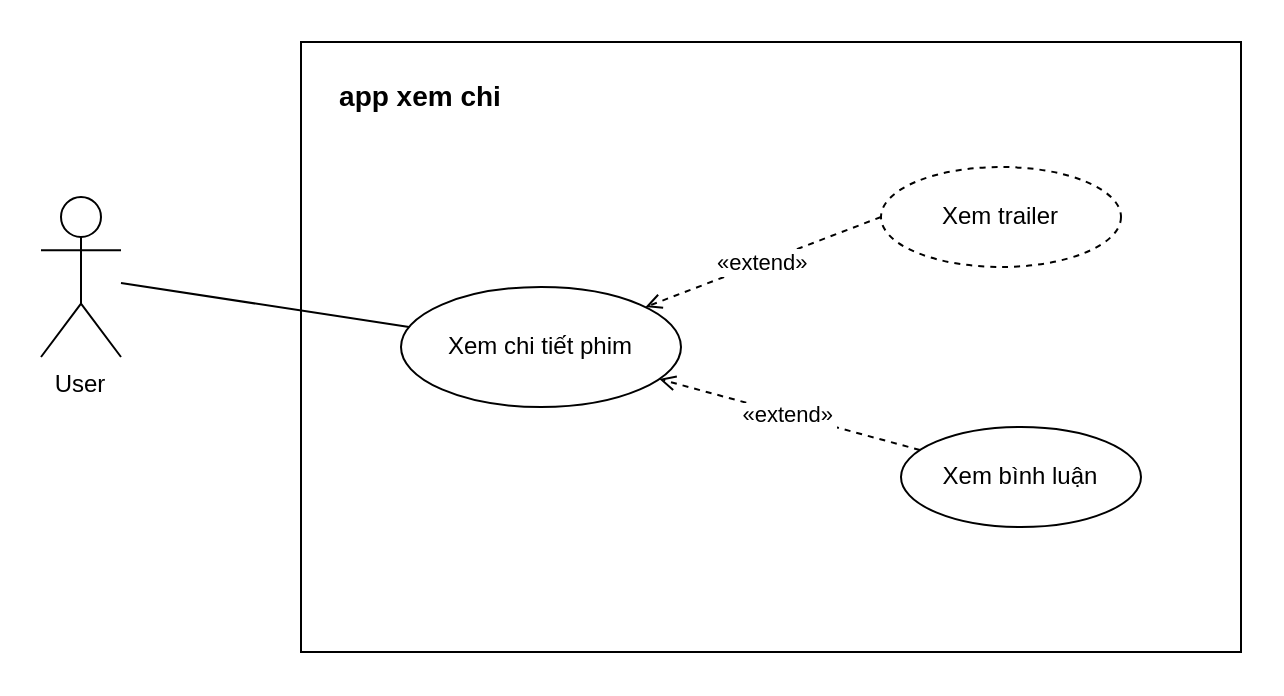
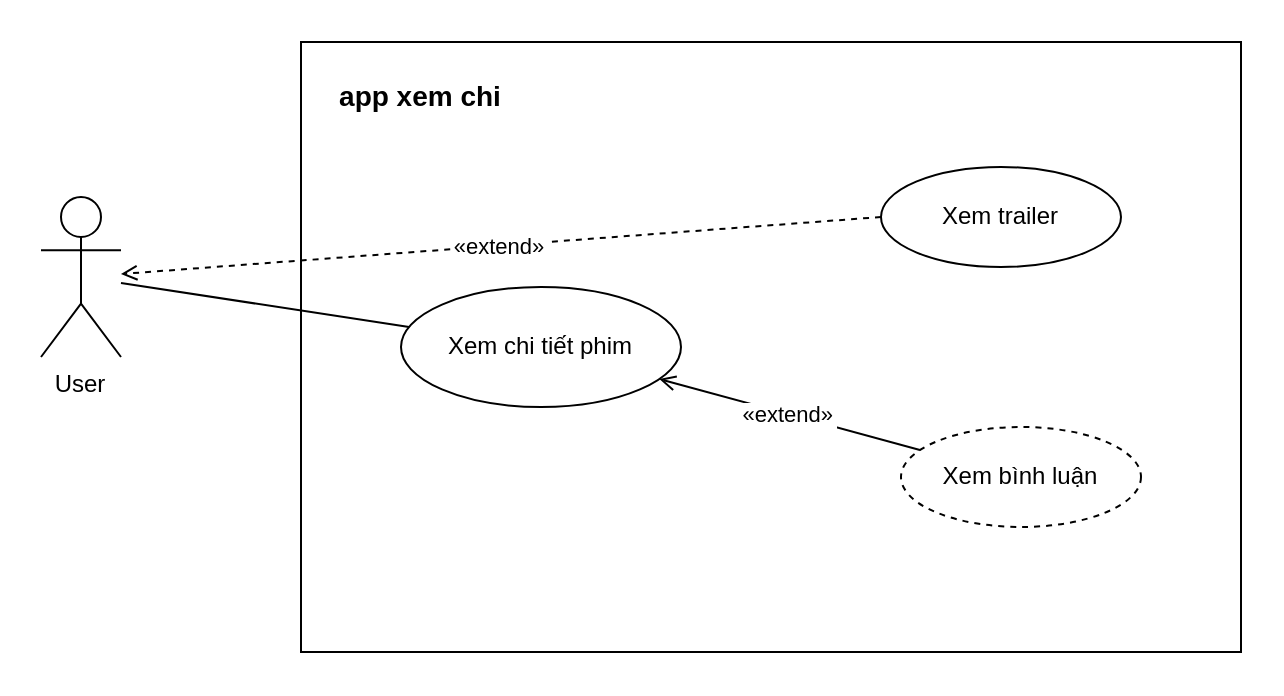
  <mxCell id="0" />
  <mxCell id="1" parent="0" />
  <mxCell id="2" value="" style="rounded=0;whiteSpace=wrap;html=1;glass=0;shadow=0;fillColor=default;direction=west;" parent="1" vertex="1"><mxGeometry x="150" y="20.5" width="470" height="305" as="geometry" /></mxCell>
  <mxCell id="3" value="User" style="shape=umlActor;verticalLabelPosition=bottom;verticalAlign=top;" parent="1" vertex="1"><mxGeometry x="20" y="98" width="40" height="80" as="geometry" /></mxCell>
  <mxCell id="4" value="Xem chi tiết phim" style="ellipse;whiteSpace=wrap;html=1;" parent="1" vertex="1"><mxGeometry x="200" y="143" width="140" height="60" as="geometry" /></mxCell>
- <mxCell id="5" value="Xem trailer" style="ellipse;whiteSpace=wrap;html=1;dashed=1;" parent="1" vertex="1"><mxGeometry x="440" y="83" width="120" height="50" as="geometry" /></mxCell>
- <mxCell id="6" value="Xem bình luận" style="ellipse;whiteSpace=wrap;html=1;" parent="1" vertex="1"><mxGeometry x="450" y="213" width="120" height="50" as="geometry" /></mxCell>
+ <mxCell id="5" value="Xem trailer" style="ellipse;whiteSpace=wrap;html=1;" parent="1" vertex="1"><mxGeometry x="440" y="83" width="120" height="50" as="geometry" /></mxCell>
+ <mxCell id="6" value="Xem bình luận" style="ellipse;whiteSpace=wrap;html=1;dashed=1;" parent="1" vertex="1"><mxGeometry x="450" y="213" width="120" height="50" as="geometry" /></mxCell>
  <mxCell id="7" value="" style="endArrow=none;" parent="1" source="3" target="4" edge="1"><mxGeometry relative="1" as="geometry" /></mxCell>
- <mxCell id="8" value="«extend»" style="endArrow=open;dashed=1;exitX=0;exitY=0.5;exitDx=0;exitDy=0;" parent="1" source="5" target="4" edge="1"><mxGeometry relative="1" as="geometry" /></mxCell>
- <mxCell id="9" value="«extend»" style="endArrow=open;dashed=1;" parent="1" source="6" target="4" edge="1"><mxGeometry relative="1" as="geometry" /></mxCell>
+ <mxCell id="8" value="«extend»" style="endArrow=open;dashed=1;exitX=0;exitY=0.5;exitDx=0;exitDy=0;" parent="1" source="5" target="3" edge="1"><mxGeometry relative="1" as="geometry" /></mxCell>
+ <mxCell id="9" value="«extend»" style="endArrow=open;dashed=0;" parent="1" source="6" target="4" edge="1"><mxGeometry relative="1" as="geometry" /></mxCell>
  <mxCell id="10" value="&lt;font style=&quot;font-size: 14px;&quot;&gt;&lt;b&gt;app xem chi&lt;/b&gt;&lt;/font&gt;" style="text;html=1;whiteSpace=wrap;strokeColor=none;fillColor=none;align=center;verticalAlign=middle;rounded=0;" parent="1" vertex="1"><mxGeometry x="160" y="33" width="100" height="30" as="geometry" /></mxCell>
